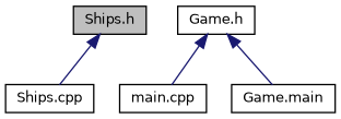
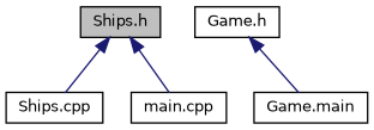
  digraph {
    node [color=black fillcolor=white fontname=Helvetica fontsize=10 shape=record style=filled]
    edge [color=midnightblue dir=back fontname=Helvetica fontsize=10 labelfontname=Helvetica labelfontsize=10 style=solid]
    n1 [fillcolor=grey75 fontcolor=black height=0.2 label="Ships.h" width=0.4]
    n2 [height=0.2 label="Ships.cpp" width=0.4]
    n3 [height=0.2 label="Game.h" width=0.4]
    n4 [height=0.2 label="Game.main" width=0.4]
    n5 [height=0.2 label="main.cpp" width=0.4]
    n1 -> n2
    n3 -> n4
-   n3 -> n5
+   n1 -> n5
  }
